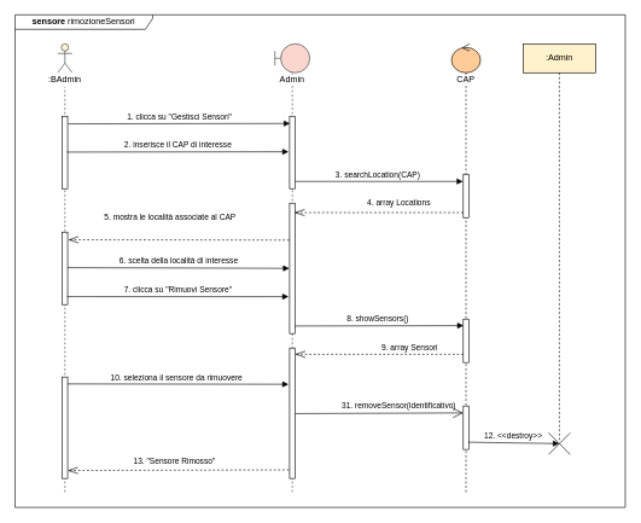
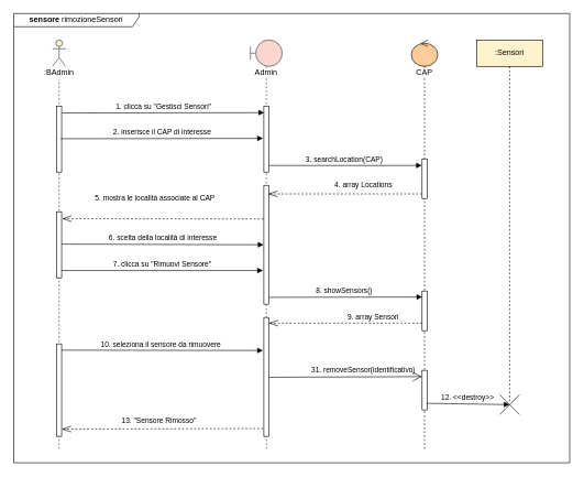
  <mxCell id="0" />
  <mxCell id="1" parent="0" />
  <mxCell id="2" value="&lt;b&gt;sensore &lt;/b&gt;rimozioneSensori" style="shape=umlFrame;whiteSpace=wrap;html=1;fillColor=#ffffff;width=190;height=20;" parent="1" vertex="1"><mxGeometry x="20.16" y="20" width="842.84" height="680" as="geometry" /></mxCell>
  <mxCell id="3" value="&lt;span style=&quot;background-color: rgb(255 , 255 , 255)&quot;&gt;Admin&lt;br&gt;&lt;/span&gt;" style="shape=umlLifeline;participant=umlBoundary;perimeter=lifelinePerimeter;whiteSpace=wrap;html=1;container=1;collapsible=0;recursiveResize=0;verticalAlign=top;spacingTop=36;outlineConnect=0;strokeColor=#36393d;fillColor=#FAD6CF;size=40;" parent="1" vertex="1"><mxGeometry x="379" y="60" width="48.17" height="620" as="geometry" /></mxCell>
  <mxCell id="4" value="" style="html=1;points=[];perimeter=orthogonalPerimeter;fillColor=#ffffff;" parent="3" vertex="1"><mxGeometry x="20.33" y="100" width="7.5" height="100" as="geometry" /></mxCell>
  <mxCell id="5" value="" style="html=1;points=[];perimeter=orthogonalPerimeter;fillColor=#ffffff;" parent="3" vertex="1"><mxGeometry x="20.34" y="420" width="7.5" height="180" as="geometry" /></mxCell>
  <mxCell id="6" value="" style="html=1;points=[];perimeter=orthogonalPerimeter;fillColor=#ffffff;" parent="3" vertex="1"><mxGeometry x="20.33" y="220" width="7.5" height="180" as="geometry" /></mxCell>
  <mxCell id="7" value="1. clicca su &quot;Gestisci Sensori&quot;" style="html=1;verticalAlign=bottom;startArrow=none;endArrow=block;startSize=8;startFill=0;entryX=0.064;entryY=0.1;entryDx=0;entryDy=0;entryPerimeter=0;exitX=1.116;exitY=0.105;exitDx=0;exitDy=0;exitPerimeter=0;" parent="1" source="9" target="4" edge="1"><mxGeometry relative="1" as="geometry"><mxPoint x="99" y="170" as="sourcePoint" /><mxPoint x="389" y="170" as="targetPoint" /></mxGeometry></mxCell>
  <mxCell id="8" value="" style="shape=umlLifeline;participant=umlActor;perimeter=lifelinePerimeter;whiteSpace=wrap;html=1;container=1;collapsible=0;recursiveResize=0;verticalAlign=top;spacingTop=36;outlineConnect=0;strokeColor=#36393d;fillColor=#FFF2CC;" parent="1" vertex="1"><mxGeometry x="79" y="60" width="20" height="620" as="geometry" /></mxCell>
  <mxCell id="9" value="" style="html=1;points=[];perimeter=orthogonalPerimeter;fillColor=#ffffff;" parent="8" vertex="1"><mxGeometry x="6.25" y="100" width="7.5" height="100" as="geometry" /></mxCell>
  <mxCell id="10" value="" style="html=1;points=[];perimeter=orthogonalPerimeter;fillColor=#ffffff;" parent="8" vertex="1"><mxGeometry x="6.25" y="460" width="7.5" height="140" as="geometry" /></mxCell>
  <mxCell id="11" value="" style="html=1;points=[];perimeter=orthogonalPerimeter;fillColor=#ffffff;" parent="8" vertex="1"><mxGeometry x="6.25" y="260" width="7.5" height="100" as="geometry" /></mxCell>
  <mxCell id="12" value=":BAdmin" style="text;html=1;strokeColor=none;align=center;verticalAlign=middle;whiteSpace=wrap;rounded=0;fillColor=#ffffff;" parent="1" vertex="1"><mxGeometry x="39" y="100" width="100" height="20" as="geometry" /></mxCell>
  <mxCell id="13" value="&lt;span style=&quot;background-color: rgb(255 , 255 , 255)&quot;&gt;CAP&lt;/span&gt;" style="shape=umlLifeline;participant=umlControl;perimeter=lifelinePerimeter;whiteSpace=wrap;html=1;container=1;collapsible=0;recursiveResize=0;verticalAlign=top;spacingTop=36;outlineConnect=0;fillColor=#FFCC99;" parent="1" vertex="1"><mxGeometry x="623" y="60" width="40" height="620" as="geometry" /></mxCell>
  <mxCell id="14" value="" style="html=1;points=[];perimeter=orthogonalPerimeter;fillColor=#ffffff;" parent="13" vertex="1"><mxGeometry x="16.25" y="180" width="7.5" height="60" as="geometry" /></mxCell>
  <mxCell id="15" value="" style="html=1;points=[];perimeter=orthogonalPerimeter;fillColor=#ffffff;" parent="13" vertex="1"><mxGeometry x="16.25" y="380" width="7.5" height="60" as="geometry" /></mxCell>
  <mxCell id="16" value="" style="html=1;points=[];perimeter=orthogonalPerimeter;fillColor=#ffffff;" parent="13" vertex="1"><mxGeometry x="16.25" y="500" width="7.5" height="60" as="geometry" /></mxCell>
  <mxCell id="17" value="" style="shape=umlDestroy;" parent="1" vertex="1"><mxGeometry x="757" y="597" width="30" height="30" as="geometry" /></mxCell>
- <mxCell id="18" value=":Admin" style="shape=umlLifeline;perimeter=lifelinePerimeter;whiteSpace=wrap;html=1;container=1;collapsible=0;recursiveResize=0;outlineConnect=0;fillColor=#FFF2CC;" parent="1" vertex="1"><mxGeometry x="722" y="60" width="100" height="550" as="geometry" /></mxCell>
+ <mxCell id="18" value=":Sensori" style="shape=umlLifeline;perimeter=lifelinePerimeter;whiteSpace=wrap;html=1;container=1;collapsible=0;recursiveResize=0;outlineConnect=0;fillColor=#FFF2CC;" parent="1" vertex="1"><mxGeometry x="722" y="60" width="100" height="550" as="geometry" /></mxCell>
  <mxCell id="19" value="" style="endArrow=openThin;dashed=1;endFill=0;endSize=12;html=1;entryX=1.116;entryY=0.105;entryDx=0;entryDy=0;entryPerimeter=0;exitX=-0.063;exitY=0.283;exitDx=0;exitDy=0;exitPerimeter=0;" parent="1" source="6" target="11" edge="1"><mxGeometry width="160" relative="1" as="geometry"><mxPoint x="389" y="331.5" as="sourcePoint" /><mxPoint x="99" y="331.5" as="targetPoint" /><Array as="points" /></mxGeometry></mxCell>
  <mxCell id="20" value="&lt;font style=&quot;font-size: 11px&quot;&gt;5. mostra le località associate al CAP&lt;/font&gt;" style="text;html=1;align=center;verticalAlign=middle;resizable=0;points=[];autosize=1;" parent="1" vertex="1"><mxGeometry x="134" y="290" width="200" height="20" as="geometry" /></mxCell>
  <mxCell id="21" value="8. showSensors()" style="html=1;verticalAlign=bottom;startArrow=none;endArrow=block;startSize=8;startFill=0;exitX=1.016;exitY=0.942;exitDx=0;exitDy=0;exitPerimeter=0;entryX=0.037;entryY=0.151;entryDx=0;entryDy=0;entryPerimeter=0;" parent="1" source="6" target="15" edge="1"><mxGeometry x="-0.016" relative="1" as="geometry"><mxPoint x="433" y="450" as="sourcePoint" /><mxPoint x="683" y="450" as="targetPoint" /><mxPoint as="offset" /></mxGeometry></mxCell>
  <mxCell id="22" value="" style="endArrow=openThin;dashed=1;endFill=0;endSize=12;html=1;exitX=0.037;exitY=0.81;exitDx=0;exitDy=0;exitPerimeter=0;entryX=1.015;entryY=0.048;entryDx=0;entryDy=0;entryPerimeter=0;" parent="1" source="15" target="5" edge="1"><mxGeometry width="160" relative="1" as="geometry"><mxPoint x="683" y="490" as="sourcePoint" /><mxPoint x="413" y="490" as="targetPoint" /><Array as="points" /></mxGeometry></mxCell>
  <mxCell id="23" value="&lt;font style=&quot;font-size: 11px&quot;&gt;9. array Sensori&lt;/font&gt;" style="text;html=1;align=center;verticalAlign=middle;resizable=0;points=[];autosize=1;" parent="1" vertex="1"><mxGeometry x="520.16" y="470" width="90" height="20" as="geometry" /></mxCell>
  <mxCell id="24" value="10. seleziona il sensore da rimuovere" style="html=1;verticalAlign=bottom;startArrow=none;endArrow=block;startSize=8;startFill=0;entryX=-0.191;entryY=0.278;entryDx=0;entryDy=0;entryPerimeter=0;exitX=0.989;exitY=0.068;exitDx=0;exitDy=0;exitPerimeter=0;" parent="1" source="10" target="5" edge="1"><mxGeometry x="-0.016" relative="1" as="geometry"><mxPoint x="103" y="530" as="sourcePoint" /><mxPoint x="393" y="530" as="targetPoint" /><mxPoint as="offset" /></mxGeometry></mxCell>
  <mxCell id="25" value="" style="endArrow=open;html=1;endFill=0;endSize=12;exitX=1.078;exitY=0.503;exitDx=0;exitDy=0;exitPerimeter=0;entryX=-0.027;entryY=0.159;entryDx=0;entryDy=0;entryPerimeter=0;" parent="1" source="5" target="16" edge="1"><mxGeometry width="50" height="50" relative="1" as="geometry"><mxPoint x="413" y="570" as="sourcePoint" /><mxPoint x="683" y="570" as="targetPoint" /></mxGeometry></mxCell>
  <mxCell id="26" value="&lt;font style=&quot;font-size: 11px&quot;&gt;31. removeSensor(identificativo)&lt;/font&gt;" style="text;html=1;align=center;verticalAlign=middle;resizable=0;points=[];autosize=1;" parent="1" vertex="1"><mxGeometry x="465.16" y="550" width="170" height="20" as="geometry" /></mxCell>
  <mxCell id="27" value="12. &amp;lt;&amp;lt;destroy&amp;gt;&amp;gt;" style="html=1;verticalAlign=bottom;startArrow=none;endArrow=block;startSize=8;startFill=0;entryX=0.489;entryY=0.498;entryDx=0;entryDy=0;entryPerimeter=0;exitX=0.925;exitY=0.833;exitDx=0;exitDy=0;exitPerimeter=0;" parent="1" source="16" target="17" edge="1"><mxGeometry x="-0.016" relative="1" as="geometry"><mxPoint x="657" y="610" as="sourcePoint" /><mxPoint x="897" y="610" as="targetPoint" /><mxPoint as="offset" /></mxGeometry></mxCell>
  <mxCell id="28" value="" style="endArrow=openThin;dashed=1;endFill=0;endSize=12;html=1;exitX=-0.128;exitY=0.934;exitDx=0;exitDy=0;exitPerimeter=0;" parent="1" source="5" edge="1"><mxGeometry width="160" relative="1" as="geometry"><mxPoint x="393" y="650" as="sourcePoint" /><mxPoint x="93" y="649" as="targetPoint" /><Array as="points" /></mxGeometry></mxCell>
  <mxCell id="29" value="&lt;font style=&quot;font-size: 11px&quot;&gt;13. &quot;Sensore Rimosso&quot;&lt;/font&gt;" style="text;html=1;align=center;verticalAlign=middle;resizable=0;points=[];autosize=1;" parent="1" vertex="1"><mxGeometry x="175.16" y="627" width="130" height="20" as="geometry" /></mxCell>
  <mxCell id="30" value="" style="endArrow=openThin;dashed=1;endFill=0;endSize=12;html=1;" parent="1" edge="1" source="14"><mxGeometry width="160" relative="1" as="geometry"><mxPoint x="623" y="293" as="sourcePoint" /><mxPoint x="406.109" y="293" as="targetPoint" /><Array as="points" /></mxGeometry></mxCell>
  <mxCell id="31" value="&lt;font style=&quot;font-size: 11px&quot;&gt;4. array Locations&lt;/font&gt;" style="text;html=1;align=center;verticalAlign=middle;resizable=0;points=[];autosize=1;" parent="1" vertex="1"><mxGeometry x="500.16" y="270" width="100" height="20" as="geometry" /></mxCell>
  <mxCell id="32" value="3. searchLocation(CAP)" style="html=1;verticalAlign=bottom;startArrow=none;endArrow=block;startSize=8;startFill=0;" parent="1" edge="1"><mxGeometry x="-0.016" relative="1" as="geometry"><mxPoint x="407.25" y="250" as="sourcePoint" /><mxPoint x="638.75" y="250" as="targetPoint" /><mxPoint as="offset" /></mxGeometry></mxCell>
  <mxCell id="33" value="2. inserisce il CAP di interesse" style="html=1;verticalAlign=bottom;startArrow=none;endArrow=block;startSize=8;startFill=0;entryX=-0.19;entryY=0.49;entryDx=0;entryDy=0;entryPerimeter=0;exitX=0.862;exitY=0.495;exitDx=0;exitDy=0;exitPerimeter=0;" parent="1" source="9" target="4" edge="1"><mxGeometry relative="1" as="geometry"><mxPoint x="99" y="210" as="sourcePoint" /><mxPoint x="389" y="210" as="targetPoint" /></mxGeometry></mxCell>
  <mxCell id="34" value="7. clicca su &quot;Rimuovi Sensore&quot;" style="html=1;verticalAlign=bottom;startArrow=none;endArrow=block;startSize=8;startFill=0;exitX=0.925;exitY=0.89;exitDx=0;exitDy=0;exitPerimeter=0;entryX=-0.19;entryY=0.717;entryDx=0;entryDy=0;entryPerimeter=0;" parent="1" source="11" target="6" edge="1"><mxGeometry relative="1" as="geometry"><mxPoint x="103" y="410" as="sourcePoint" /><mxPoint x="393" y="410" as="targetPoint" /></mxGeometry></mxCell>
  <mxCell id="35" value="6. scelta della località di interesse" style="html=1;verticalAlign=bottom;startArrow=none;endArrow=block;startSize=8;startFill=0;exitX=0.989;exitY=0.49;exitDx=0;exitDy=0;exitPerimeter=0;entryX=-0.063;entryY=0.5;entryDx=0;entryDy=0;entryPerimeter=0;" parent="1" source="11" target="6" edge="1"><mxGeometry relative="1" as="geometry"><mxPoint x="99" y="369.5" as="sourcePoint" /><mxPoint x="389" y="369.5" as="targetPoint" /></mxGeometry></mxCell>
